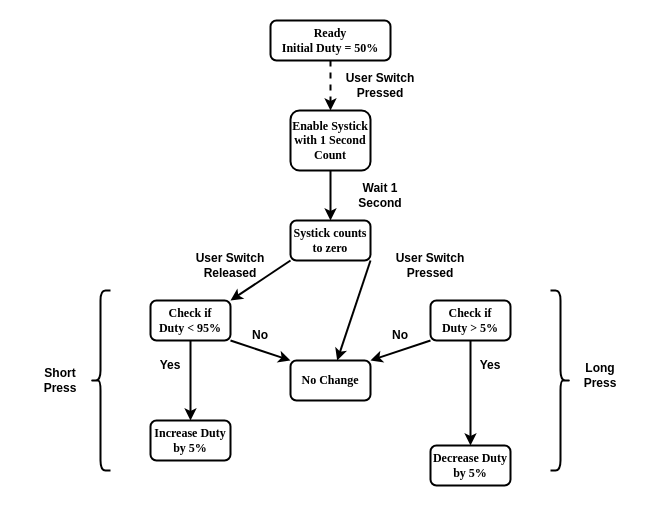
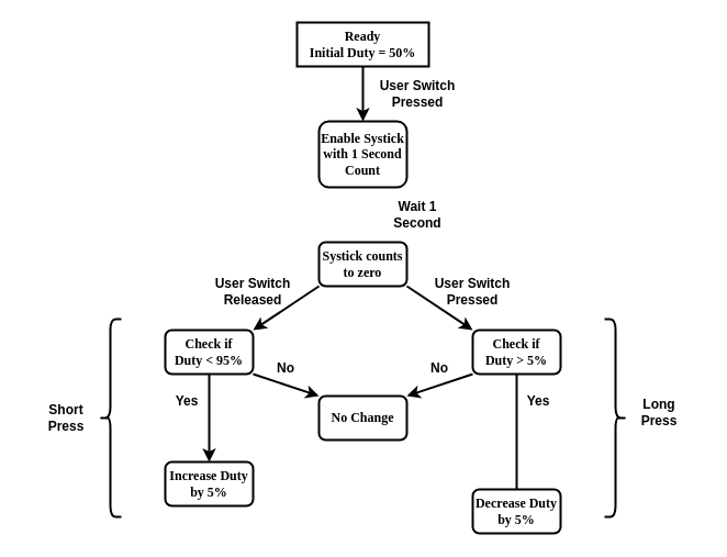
  <mxCell id="0" />
  <mxCell id="1" parent="0" />
- <mxCell id="2" value="" style="edgeStyle=orthogonalEdgeStyle;rounded=0;orthogonalLoop=1;jettySize=auto;html=1;strokeWidth=2;dashed=1;" edge="1" parent="1" source="3" target="19"><mxGeometry relative="1" as="geometry" /></mxCell>
- <mxCell id="3" value="&lt;font face=&quot;Times New Roman&quot;&gt;&lt;b&gt;Ready&lt;br&gt;Initial Duty = 50%&lt;/b&gt;&lt;br&gt;&lt;/font&gt;" style="rounded=1;whiteSpace=wrap;html=1;strokeWidth=2;" parent="1" vertex="1"><mxGeometry x="270" y="20" width="120" height="40" as="geometry" /></mxCell>
+ <mxCell id="2" value="" style="edgeStyle=orthogonalEdgeStyle;rounded=0;orthogonalLoop=1;jettySize=auto;html=1;strokeWidth=2;" edge="1" parent="1" source="3" target="19"><mxGeometry relative="1" as="geometry" /></mxCell>
+ <mxCell id="3" value="&lt;font face=&quot;Times New Roman&quot;&gt;&lt;b&gt;Ready&lt;br&gt;Initial Duty = 50%&lt;/b&gt;&lt;br&gt;&lt;/font&gt;" style="whiteSpace=wrap;html=1;strokeWidth=2;rounded=0;" parent="1" vertex="1"><mxGeometry x="270" y="20" width="120" height="40" as="geometry" /></mxCell>
  <mxCell id="4" value="&lt;font face=&quot;Times New Roman&quot;&gt;&lt;b&gt;Increase Duty by 5%&lt;/b&gt;&lt;/font&gt;" style="rounded=1;whiteSpace=wrap;html=1;strokeWidth=2;" parent="1" vertex="1"><mxGeometry x="150" y="420" width="80" height="40" as="geometry" /></mxCell>
  <mxCell id="5" value="&lt;font face=&quot;Times New Roman&quot;&gt;&lt;b&gt;Decrease Duty by 5%&lt;/b&gt;&lt;/font&gt;" style="rounded=1;whiteSpace=wrap;html=1;strokeWidth=2;" parent="1" vertex="1"><mxGeometry x="430" y="445" width="80" height="40" as="geometry" /></mxCell>
  <mxCell id="6" value="&lt;font face=&quot;Times New Roman&quot;&gt;&lt;b&gt;No Change&lt;/b&gt;&lt;/font&gt;" style="rounded=1;whiteSpace=wrap;html=1;strokeWidth=2;" parent="1" vertex="1"><mxGeometry x="290" y="360" width="80" height="40" as="geometry" /></mxCell>
  <mxCell id="7" value="&lt;font face=&quot;Times New Roman&quot;&gt;&lt;b&gt;Check if&lt;br&gt;Duty &amp;lt; 95%&lt;/b&gt;&lt;br&gt;&lt;/font&gt;" style="rounded=1;whiteSpace=wrap;html=1;strokeWidth=2;" parent="1" vertex="1"><mxGeometry x="150" y="300" width="80" height="40" as="geometry" /></mxCell>
  <mxCell id="8" value="&lt;font face=&quot;Times New Roman&quot;&gt;&lt;b&gt;Check if&lt;br&gt;Duty &amp;gt; 5%&lt;/b&gt;&lt;br&gt;&lt;/font&gt;" style="rounded=1;whiteSpace=wrap;html=1;strokeWidth=2;" parent="1" vertex="1"><mxGeometry x="430" y="300" width="80" height="40" as="geometry" /></mxCell>
  <mxCell id="9" value="" style="endArrow=classic;html=1;rounded=0;exitX=1;exitY=1;exitDx=0;exitDy=0;entryX=0;entryY=0;entryDx=0;entryDy=0;strokeWidth=2;" parent="1" source="7" target="6" edge="1"><mxGeometry width="50" height="50" relative="1" as="geometry"><mxPoint x="340" y="550" as="sourcePoint" /><mxPoint x="390" y="500" as="targetPoint" /></mxGeometry></mxCell>
  <mxCell id="10" value="" style="endArrow=classic;html=1;rounded=0;exitX=0.5;exitY=1;exitDx=0;exitDy=0;entryX=0.5;entryY=0;entryDx=0;entryDy=0;strokeWidth=2;" parent="1" source="7" target="4" edge="1"><mxGeometry width="50" height="50" relative="1" as="geometry"><mxPoint x="340" y="550" as="sourcePoint" /><mxPoint x="390" y="500" as="targetPoint" /></mxGeometry></mxCell>
  <mxCell id="11" value="" style="endArrow=classic;html=1;rounded=0;exitX=0;exitY=1;exitDx=0;exitDy=0;entryX=1;entryY=0;entryDx=0;entryDy=0;strokeWidth=2;" parent="1" source="8" target="6" edge="1"><mxGeometry width="50" height="50" relative="1" as="geometry"><mxPoint x="340" y="550" as="sourcePoint" /><mxPoint x="420" y="390" as="targetPoint" /></mxGeometry></mxCell>
- <mxCell id="12" value="" style="endArrow=classic;html=1;rounded=0;exitX=0.5;exitY=1;exitDx=0;exitDy=0;entryX=0.5;entryY=0;entryDx=0;entryDy=0;strokeWidth=2;" parent="1" source="8" target="5" edge="1"><mxGeometry width="50" height="50" relative="1" as="geometry"><mxPoint x="340" y="550" as="sourcePoint" /><mxPoint x="390" y="500" as="targetPoint" /></mxGeometry></mxCell>
+ <mxCell id="12" value="" style="endArrow=none;html=1;rounded=0;exitX=0.5;exitY=1;exitDx=0;exitDy=0;entryX=0.5;entryY=0;entryDx=0;entryDy=0;strokeWidth=2;" parent="1" source="8" target="5" edge="1"><mxGeometry width="50" height="50" relative="1" as="geometry"><mxPoint x="340" y="550" as="sourcePoint" /><mxPoint x="390" y="500" as="targetPoint" /></mxGeometry></mxCell>
  <mxCell id="13" value="&lt;b&gt;User Switch &lt;br&gt;Pressed&lt;/b&gt;" style="text;html=1;strokeColor=none;fillColor=none;align=center;verticalAlign=middle;whiteSpace=wrap;rounded=0;" parent="1" vertex="1"><mxGeometry x="340" y="70" width="80" height="30" as="geometry" /></mxCell>
  <mxCell id="14" value="&lt;b&gt;Yes&lt;/b&gt;" style="text;html=1;strokeColor=none;fillColor=none;align=center;verticalAlign=middle;whiteSpace=wrap;rounded=0;" parent="1" vertex="1"><mxGeometry x="130" y="350" width="80" height="30" as="geometry" /></mxCell>
  <mxCell id="15" value="&lt;b&gt;Yes&lt;/b&gt;" style="text;html=1;strokeColor=none;fillColor=none;align=center;verticalAlign=middle;whiteSpace=wrap;rounded=0;" parent="1" vertex="1"><mxGeometry x="450" y="350" width="80" height="30" as="geometry" /></mxCell>
  <mxCell id="16" value="&lt;b&gt;No&lt;/b&gt;" style="text;html=1;strokeColor=none;fillColor=none;align=center;verticalAlign=middle;whiteSpace=wrap;rounded=0;" parent="1" vertex="1"><mxGeometry x="220" y="320" width="80" height="30" as="geometry" /></mxCell>
  <mxCell id="17" value="&lt;b&gt;No&lt;/b&gt;" style="text;html=1;strokeColor=none;fillColor=none;align=center;verticalAlign=middle;whiteSpace=wrap;rounded=0;" parent="1" vertex="1"><mxGeometry x="360" y="320" width="80" height="30" as="geometry" /></mxCell>
- <mxCell id="18" value="" style="edgeStyle=orthogonalEdgeStyle;rounded=0;orthogonalLoop=1;jettySize=auto;html=1;strokeWidth=2;" edge="1" parent="1" source="19" target="20"><mxGeometry relative="1" as="geometry" /></mxCell>
  <mxCell id="19" value="&lt;font face=&quot;Times New Roman&quot;&gt;&lt;b&gt;Enable Systick with 1 Second Count&lt;/b&gt;&lt;br&gt;&lt;/font&gt;" style="rounded=1;whiteSpace=wrap;html=1;strokeWidth=2;" vertex="1" parent="1"><mxGeometry x="290" y="110" width="80" height="60" as="geometry" /></mxCell>
  <mxCell id="20" value="&lt;font face=&quot;Times New Roman&quot;&gt;&lt;b&gt;Systick counts to zero&lt;/b&gt;&lt;br&gt;&lt;/font&gt;" style="rounded=1;whiteSpace=wrap;html=1;strokeWidth=2;" vertex="1" parent="1"><mxGeometry x="290" y="220" width="80" height="40" as="geometry" /></mxCell>
  <mxCell id="21" value="" style="endArrow=classic;html=1;rounded=0;exitX=0;exitY=1;exitDx=0;exitDy=0;entryX=1;entryY=0;entryDx=0;entryDy=0;strokeWidth=2;" edge="1" parent="1" source="20" target="7"><mxGeometry width="50" height="50" relative="1" as="geometry"><mxPoint x="120" y="190" as="sourcePoint" /><mxPoint x="180" y="210" as="targetPoint" /></mxGeometry></mxCell>
- <mxCell id="22" value="" style="endArrow=classic;html=1;rounded=0;exitX=1;exitY=1;exitDx=0;exitDy=0;strokeWidth=2;" edge="1" parent="1" source="20" target="6"><mxGeometry width="50" height="50" relative="1" as="geometry"><mxPoint x="420" y="260" as="sourcePoint" /><mxPoint x="480" y="280" as="targetPoint" /></mxGeometry></mxCell>
+ <mxCell id="22" value="" style="endArrow=classic;html=1;rounded=0;exitX=1;exitY=1;exitDx=0;exitDy=0;entryX=0;entryY=0;entryDx=0;entryDy=0;strokeWidth=2;" edge="1" parent="1" source="20" target="8"><mxGeometry width="50" height="50" relative="1" as="geometry"><mxPoint x="420" y="260" as="sourcePoint" /><mxPoint x="480" y="280" as="targetPoint" /></mxGeometry></mxCell>
  <mxCell id="23" value="&lt;b&gt;User Switch &lt;br&gt;Pressed&lt;/b&gt;" style="text;html=1;strokeColor=none;fillColor=none;align=center;verticalAlign=middle;whiteSpace=wrap;rounded=0;" vertex="1" parent="1"><mxGeometry x="390" y="250" width="80" height="30" as="geometry" /></mxCell>
  <mxCell id="24" value="&lt;b&gt;User Switch &lt;br&gt;Released&lt;/b&gt;" style="text;html=1;strokeColor=none;fillColor=none;align=center;verticalAlign=middle;whiteSpace=wrap;rounded=0;" vertex="1" parent="1"><mxGeometry x="190" y="250" width="80" height="30" as="geometry" /></mxCell>
  <mxCell id="25" value="" style="shape=curlyBracket;whiteSpace=wrap;html=1;rounded=1;labelPosition=left;verticalLabelPosition=middle;align=right;verticalAlign=middle;strokeWidth=2;" vertex="1" parent="1"><mxGeometry x="90" y="290" width="20" height="180" as="geometry" /></mxCell>
  <mxCell id="26" value="" style="shape=curlyBracket;whiteSpace=wrap;html=1;rounded=1;flipH=1;labelPosition=right;verticalLabelPosition=middle;align=left;verticalAlign=middle;strokeWidth=2;" vertex="1" parent="1"><mxGeometry x="550" y="290" width="20" height="180" as="geometry" /></mxCell>
  <mxCell id="27" value="&lt;b&gt;Short&lt;br&gt;Press&lt;/b&gt;" style="text;html=1;strokeColor=none;fillColor=none;align=center;verticalAlign=middle;whiteSpace=wrap;rounded=0;" vertex="1" parent="1"><mxGeometry x="20" y="365" width="80" height="30" as="geometry" /></mxCell>
  <mxCell id="28" value="&lt;b&gt;Long&lt;br&gt;Press&lt;/b&gt;" style="text;html=1;strokeColor=none;fillColor=none;align=center;verticalAlign=middle;whiteSpace=wrap;rounded=0;" vertex="1" parent="1"><mxGeometry x="560" y="360" width="80" height="30" as="geometry" /></mxCell>
  <mxCell id="29" value="&lt;b&gt;Wait 1&lt;br&gt;Second&lt;/b&gt;" style="text;html=1;strokeColor=none;fillColor=none;align=center;verticalAlign=middle;whiteSpace=wrap;rounded=0;" vertex="1" parent="1"><mxGeometry x="340" y="180" width="80" height="30" as="geometry" /></mxCell>
